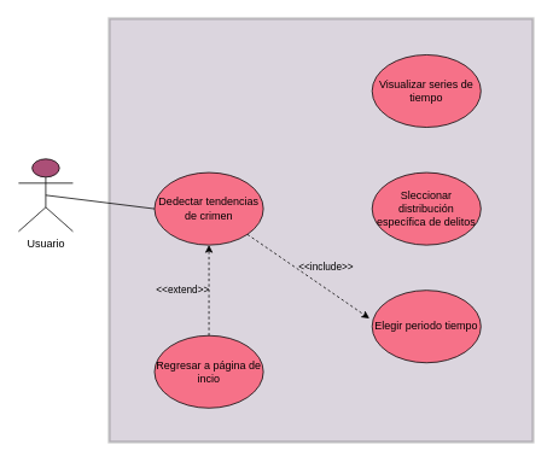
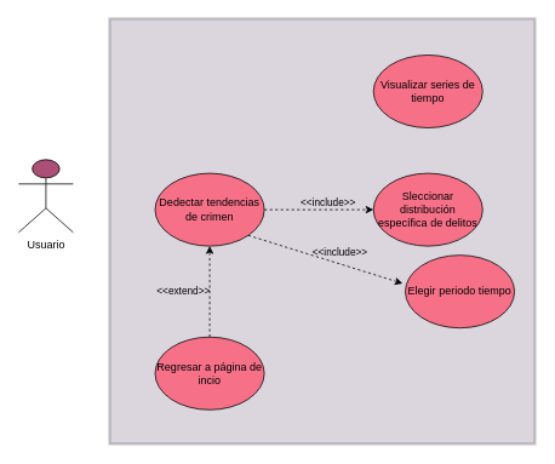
  <mxCell id="0" />
  <mxCell id="1" parent="0" />
  <mxCell id="2" value="Usuario" style="shape=umlActor;verticalLabelPosition=bottom;verticalAlign=top;html=1;outlineConnect=0;fillColor=#AB4F77;" parent="1" vertex="1"><mxGeometry x="20" y="175" width="60" height="80" as="geometry" /></mxCell>
  <mxCell id="3" value="" style="whiteSpace=wrap;html=1;aspect=fixed;fillColor=#4A3159;opacity=20;perimeterSpacing=2;strokeWidth=3;" parent="1" vertex="1"><mxGeometry x="120" y="20" width="467.5" height="467.5" as="geometry" /></mxCell>
  <mxCell id="4" value="Dedectar tendencias de crimen" style="ellipse;whiteSpace=wrap;html=1;strokeWidth=1;fillColor=#F67188;" parent="1" vertex="1"><mxGeometry x="170" y="190" width="120" height="80" as="geometry" /></mxCell>
- <mxCell id="5" value="" style="endArrow=none;html=1;rounded=0;entryX=0;entryY=0.5;entryDx=0;entryDy=0;exitX=0.5;exitY=0.5;exitDx=0;exitDy=0;exitPerimeter=0;" parent="1" source="2" target="4" edge="1"><mxGeometry width="50" height="50" relative="1" as="geometry"><mxPoint x="90" y="230" as="sourcePoint" /><mxPoint x="140" y="240" as="targetPoint" /></mxGeometry></mxCell>
  <mxCell id="6" value="Visualizar series de tiempo" style="ellipse;whiteSpace=wrap;html=1;strokeWidth=1;fillColor=#F67188;" parent="1" vertex="1"><mxGeometry x="410" y="60" width="120" height="80" as="geometry" /></mxCell>
  <mxCell id="7" value="Sleccionar distribución específica de delitos" style="ellipse;whiteSpace=wrap;html=1;strokeWidth=1;fillColor=#F67188;" parent="1" vertex="1"><mxGeometry x="410" y="190" width="120" height="80" as="geometry" /></mxCell>
- <mxCell id="10" value="Elegir periodo tiempo" style="ellipse;whiteSpace=wrap;html=1;strokeWidth=1;fillColor=#F67188;" parent="1" vertex="1"><mxGeometry x="410" y="320" width="120" height="80" as="geometry" /></mxCell>
+ <mxCell id="8" value="" style="endArrow=classic;html=1;rounded=0;exitX=1;exitY=0.5;exitDx=0;exitDy=0;entryX=0;entryY=0.5;entryDx=0;entryDy=0;dashed=1;" parent="1" source="4" target="7" edge="1"><mxGeometry width="50" height="50" relative="1" as="geometry"><mxPoint x="240" y="330" as="sourcePoint" /><mxPoint x="290" y="280" as="targetPoint" /></mxGeometry></mxCell>
+ <mxCell id="9" value="&amp;lt;&amp;lt;include&amp;gt;&amp;gt;" style="edgeLabel;html=1;align=center;verticalAlign=middle;resizable=0;points=[];labelBackgroundColor=none;" parent="8" vertex="1" connectable="0"><mxGeometry x="-0.179" y="4" relative="1" as="geometry"><mxPoint x="20" y="-4" as="offset" /></mxGeometry></mxCell>
+ <mxCell id="10" value="Elegir periodo tiempo" style="ellipse;whiteSpace=wrap;html=1;strokeWidth=1;fillColor=#F67188;" parent="1" vertex="1"><mxGeometry x="445" y="280" width="120" height="80" as="geometry" /></mxCell>
  <mxCell id="11" value="" style="endArrow=classic;html=1;rounded=0;exitX=1;exitY=1;exitDx=0;exitDy=0;entryX=-0.025;entryY=0.388;entryDx=0;entryDy=0;dashed=1;entryPerimeter=0;" parent="1" source="4" target="10" edge="1"><mxGeometry width="50" height="50" relative="1" as="geometry"><mxPoint x="214.216" y="303.004" as="sourcePoint" /><mxPoint x="231.79" y="374.72" as="targetPoint" /></mxGeometry></mxCell>
  <mxCell id="12" value="&amp;lt;&amp;lt;include&amp;gt;&amp;gt;" style="edgeLabel;html=1;align=center;verticalAlign=middle;resizable=0;points=[];labelBackgroundColor=none;" parent="11" vertex="1" connectable="0"><mxGeometry x="-0.179" y="4" relative="1" as="geometry"><mxPoint x="29" as="offset" /></mxGeometry></mxCell>
  <mxCell id="13" value="Regresar a página de incio" style="ellipse;whiteSpace=wrap;html=1;strokeWidth=1;fillColor=#F67188;" parent="1" vertex="1"><mxGeometry x="170" y="370" width="120" height="80" as="geometry" /></mxCell>
  <mxCell id="14" value="&amp;lt;&amp;lt;extend&amp;gt;&amp;gt;" style="edgeStyle=none;rounded=0;orthogonalLoop=1;jettySize=auto;html=1;dashed=1;labelBackgroundColor=none;exitX=0.5;exitY=0;exitDx=0;exitDy=0;entryX=0.5;entryY=1;entryDx=0;entryDy=0;" parent="1" source="13" target="4" edge="1"><mxGeometry x="0.01" y="29" relative="1" as="geometry"><mxPoint as="offset" /><mxPoint x="19.84" y="405.16" as="sourcePoint" /><mxPoint x="190" y="210" as="targetPoint" /></mxGeometry></mxCell>
